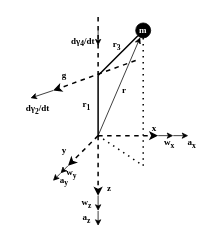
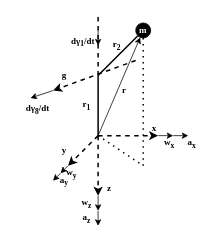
  <mxCell id="0" />
  <mxCell id="1" parent="0" />
  <mxCell id="2" value="" style="endArrow=classic;html=1;rounded=0;dashed=1;strokeWidth=2;" edge="1" parent="1"><mxGeometry width="50" height="50" relative="1" as="geometry"><mxPoint x="130" y="180" as="sourcePoint" /><mxPoint x="210" y="180" as="targetPoint" /></mxGeometry></mxCell>
  <mxCell id="3" value="" style="endArrow=classic;html=1;rounded=0;dashed=1;strokeWidth=2;" edge="1" parent="1"><mxGeometry width="50" height="50" relative="1" as="geometry"><mxPoint x="130" y="180" as="sourcePoint" /><mxPoint x="130" y="260" as="targetPoint" /></mxGeometry></mxCell>
  <mxCell id="4" value="" style="endArrow=classic;html=1;rounded=0;dashed=1;strokeWidth=2;" edge="1" parent="1"><mxGeometry width="50" height="50" relative="1" as="geometry"><mxPoint x="130" y="180" as="sourcePoint" /><mxPoint x="90" y="220" as="targetPoint" /></mxGeometry></mxCell>
  <mxCell id="5" value="" style="endArrow=none;html=1;rounded=0;strokeWidth=2;" edge="1" parent="1"><mxGeometry width="50" height="50" relative="1" as="geometry"><mxPoint x="130" y="180" as="sourcePoint" /><mxPoint x="130" y="100" as="targetPoint" /></mxGeometry></mxCell>
  <mxCell id="6" value="" style="endArrow=none;html=1;rounded=0;strokeWidth=2;startArrow=none;" edge="1" parent="1" source="7"><mxGeometry width="50" height="50" relative="1" as="geometry"><mxPoint x="130" y="100" as="sourcePoint" /><mxPoint x="190" y="40" as="targetPoint" /></mxGeometry></mxCell>
  <mxCell id="7" value="" style="ellipse;whiteSpace=wrap;html=1;aspect=fixed;fillColor=#000000;" vertex="1" parent="1"><mxGeometry x="180" y="30" width="20" height="20" as="geometry" /></mxCell>
  <mxCell id="8" value="" style="endArrow=none;html=1;rounded=0;strokeWidth=2;" edge="1" parent="1" target="7"><mxGeometry width="50" height="50" relative="1" as="geometry"><mxPoint x="130" y="100" as="sourcePoint" /><mxPoint x="190" y="40" as="targetPoint" /></mxGeometry></mxCell>
  <mxCell id="9" value="" style="endArrow=classic;html=1;rounded=0;dashed=1;strokeWidth=2;" edge="1" parent="1"><mxGeometry width="50" height="50" relative="1" as="geometry"><mxPoint x="180" y="80" as="sourcePoint" /><mxPoint x="70" y="120" as="targetPoint" /></mxGeometry></mxCell>
  <mxCell id="10" value="" style="endArrow=none;dashed=1;html=1;rounded=0;strokeWidth=2;" edge="1" parent="1"><mxGeometry width="50" height="50" relative="1" as="geometry"><mxPoint x="130" y="100" as="sourcePoint" /><mxPoint x="130" y="20" as="targetPoint" /></mxGeometry></mxCell>
  <mxCell id="11" value="" style="endArrow=classic;html=1;rounded=0;strokeWidth=1;" edge="1" parent="1"><mxGeometry width="50" height="50" relative="1" as="geometry"><mxPoint x="210" y="180" as="sourcePoint" /><mxPoint x="230" y="180" as="targetPoint" /></mxGeometry></mxCell>
  <mxCell id="12" value="" style="endArrow=none;dashed=1;html=1;dashPattern=1 3;strokeWidth=2;rounded=0;" edge="1" parent="1" source="7"><mxGeometry width="50" height="50" relative="1" as="geometry"><mxPoint x="180" y="160" as="sourcePoint" /><mxPoint x="190" y="220" as="targetPoint" /></mxGeometry></mxCell>
  <mxCell id="13" value="" style="endArrow=none;dashed=1;html=1;dashPattern=1 3;strokeWidth=2;rounded=0;" edge="1" parent="1"><mxGeometry width="50" height="50" relative="1" as="geometry"><mxPoint x="130" y="180" as="sourcePoint" /><mxPoint x="190" y="220" as="targetPoint" /></mxGeometry></mxCell>
  <mxCell id="14" value="" style="endArrow=classic;html=1;rounded=0;strokeWidth=1;" edge="1" parent="1" target="7"><mxGeometry width="50" height="50" relative="1" as="geometry"><mxPoint x="130" y="180" as="sourcePoint" /><mxPoint x="210" y="130" as="targetPoint" /></mxGeometry></mxCell>
  <mxCell id="15" value="" style="endArrow=classic;html=1;rounded=0;strokeWidth=1;" edge="1" parent="1"><mxGeometry width="50" height="50" relative="1" as="geometry"><mxPoint x="230" y="180" as="sourcePoint" /><mxPoint x="250" y="180" as="targetPoint" /></mxGeometry></mxCell>
  <mxCell id="16" value="" style="endArrow=classic;html=1;rounded=0;strokeWidth=1;" edge="1" parent="1"><mxGeometry width="50" height="50" relative="1" as="geometry"><mxPoint x="130" y="260" as="sourcePoint" /><mxPoint x="130" y="280" as="targetPoint" /></mxGeometry></mxCell>
  <mxCell id="17" value="" style="endArrow=classic;html=1;rounded=0;strokeWidth=1;" edge="1" parent="1"><mxGeometry width="50" height="50" relative="1" as="geometry"><mxPoint x="130" y="280" as="sourcePoint" /><mxPoint x="130" y="300" as="targetPoint" /></mxGeometry></mxCell>
  <mxCell id="18" value="" style="endArrow=classic;html=1;rounded=0;strokeWidth=1;" edge="1" parent="1"><mxGeometry width="50" height="50" relative="1" as="geometry"><mxPoint x="90" y="220" as="sourcePoint" /><mxPoint x="80" y="230" as="targetPoint" /></mxGeometry></mxCell>
  <mxCell id="19" value="" style="endArrow=classic;html=1;rounded=0;strokeWidth=1;" edge="1" parent="1"><mxGeometry width="50" height="50" relative="1" as="geometry"><mxPoint x="80" y="230" as="sourcePoint" /><mxPoint x="70" y="240" as="targetPoint" /></mxGeometry></mxCell>
  <mxCell id="20" value="" style="endArrow=classic;html=1;rounded=0;strokeWidth=1;" edge="1" parent="1"><mxGeometry width="50" height="50" relative="1" as="geometry"><mxPoint x="130" y="39.8" as="sourcePoint" /><mxPoint x="130" y="60" as="targetPoint" /></mxGeometry></mxCell>
  <mxCell id="21" value="&lt;b&gt;x&lt;/b&gt;" style="text;html=1;strokeColor=none;fillColor=none;align=center;verticalAlign=middle;whiteSpace=wrap;rounded=0;fontFamily=Times New Roman;" vertex="1" parent="1"><mxGeometry x="200" y="160" width="10" height="20" as="geometry" /></mxCell>
  <mxCell id="22" value="y" style="text;html=1;strokeColor=none;fillColor=none;align=center;verticalAlign=middle;whiteSpace=wrap;rounded=0;fontFamily=Times New Roman;fontStyle=1" vertex="1" parent="1"><mxGeometry x="80" y="190" width="10" height="20" as="geometry" /></mxCell>
  <mxCell id="23" value="&lt;b&gt;z&lt;/b&gt;" style="text;html=1;strokeColor=none;fillColor=none;align=center;verticalAlign=middle;whiteSpace=wrap;rounded=0;fontFamily=Times New Roman;" vertex="1" parent="1"><mxGeometry x="140" y="240" width="10" height="20" as="geometry" /></mxCell>
  <mxCell id="24" value="&lt;b&gt;w&lt;sub&gt;x&lt;/sub&gt;&lt;/b&gt;" style="text;html=1;strokeColor=none;fillColor=none;align=center;verticalAlign=middle;whiteSpace=wrap;rounded=0;fontFamily=Times New Roman;" vertex="1" parent="1"><mxGeometry x="220" y="180" width="10" height="20" as="geometry" /></mxCell>
  <mxCell id="25" value="&lt;b&gt;a&lt;sub&gt;x&lt;/sub&gt;&lt;/b&gt;" style="text;html=1;strokeColor=none;fillColor=none;align=center;verticalAlign=middle;whiteSpace=wrap;rounded=0;fontFamily=Times New Roman;" vertex="1" parent="1"><mxGeometry x="250" y="180" width="10" height="20" as="geometry" /></mxCell>
  <mxCell id="26" value="&lt;b&gt;w&lt;sub&gt;z&lt;/sub&gt;&lt;/b&gt;" style="text;html=1;strokeColor=none;fillColor=none;align=center;verticalAlign=middle;whiteSpace=wrap;rounded=0;fontFamily=Times New Roman;" vertex="1" parent="1"><mxGeometry x="110" y="260" width="10" height="20" as="geometry" /></mxCell>
  <mxCell id="27" value="&lt;b&gt;a&lt;sub&gt;z&lt;/sub&gt;&lt;/b&gt;" style="text;html=1;strokeColor=none;fillColor=none;align=center;verticalAlign=middle;whiteSpace=wrap;rounded=0;fontFamily=Times New Roman;" vertex="1" parent="1"><mxGeometry x="110" y="280" width="10" height="20" as="geometry" /></mxCell>
  <mxCell id="28" value="&lt;b&gt;w&lt;sub&gt;y&lt;/sub&gt;&lt;/b&gt;" style="text;html=1;strokeColor=none;fillColor=none;align=center;verticalAlign=middle;whiteSpace=wrap;rounded=0;fontFamily=Times New Roman;" vertex="1" parent="1"><mxGeometry x="90" y="220" width="10" height="20" as="geometry" /></mxCell>
  <mxCell id="29" value="&lt;b&gt;a&lt;sub&gt;y&lt;/sub&gt;&lt;/b&gt;" style="text;html=1;strokeColor=none;fillColor=none;align=center;verticalAlign=middle;whiteSpace=wrap;rounded=0;fontFamily=Times New Roman;" vertex="1" parent="1"><mxGeometry x="80" y="230" width="10" height="20" as="geometry" /></mxCell>
  <mxCell id="30" value="g" style="text;html=1;strokeColor=none;fillColor=none;align=center;verticalAlign=middle;whiteSpace=wrap;rounded=0;fontFamily=Times New Roman;fontStyle=1" vertex="1" parent="1"><mxGeometry x="80" y="90" width="10" height="20" as="geometry" /></mxCell>
- <mxCell id="31" value=" &lt;span class=&quot;polytonic&quot;&gt;&lt;b&gt;dγ&lt;sub&gt;4&lt;/sub&gt;/dt&lt;/b&gt;&lt;/span&gt;" style="text;html=1;strokeColor=none;fillColor=none;align=center;verticalAlign=middle;whiteSpace=wrap;rounded=0;fontFamily=Times New Roman;" vertex="1" parent="1"><mxGeometry x="80" y="40" width="60" height="30" as="geometry" /></mxCell>
+ <mxCell id="31" value=" &lt;span class=&quot;polytonic&quot;&gt;&lt;b&gt;dγ&lt;sub&gt;1&lt;/sub&gt;/dt&lt;/b&gt;&lt;/span&gt;" style="text;html=1;strokeColor=none;fillColor=none;align=center;verticalAlign=middle;whiteSpace=wrap;rounded=0;fontFamily=Times New Roman;" vertex="1" parent="1"><mxGeometry x="80" y="40" width="60" height="30" as="geometry" /></mxCell>
  <mxCell id="32" value="" style="endArrow=classic;html=1;rounded=0;strokeWidth=1;" edge="1" parent="1"><mxGeometry width="50" height="50" relative="1" as="geometry"><mxPoint x="70" y="120" as="sourcePoint" /><mxPoint x="40" y="130" as="targetPoint" /></mxGeometry></mxCell>
- <mxCell id="33" value=" &lt;span class=&quot;polytonic&quot;&gt;&lt;b&gt;dγ&lt;sub&gt;2&lt;/sub&gt;/dt&lt;/b&gt;&lt;/span&gt;" style="text;html=1;strokeColor=none;fillColor=none;align=center;verticalAlign=middle;whiteSpace=wrap;rounded=0;fontFamily=Times New Roman;" vertex="1" parent="1"><mxGeometry x="20" y="130" width="60" height="30" as="geometry" /></mxCell>
- <mxCell id="34" value="r&lt;sub&gt;3&lt;/sub&gt;" style="text;html=1;strokeColor=none;fillColor=none;align=center;verticalAlign=middle;whiteSpace=wrap;rounded=0;fontFamily=Times New Roman;fontStyle=1" vertex="1" parent="1"><mxGeometry x="150" y="50" width="10" height="20" as="geometry" /></mxCell>
+ <mxCell id="33" value=" &lt;span class=&quot;polytonic&quot;&gt;&lt;b&gt;dγ&lt;sub&gt;8&lt;/sub&gt;/dt&lt;/b&gt;&lt;/span&gt;" style="text;html=1;strokeColor=none;fillColor=none;align=center;verticalAlign=middle;whiteSpace=wrap;rounded=0;fontFamily=Times New Roman;" vertex="1" parent="1"><mxGeometry x="20" y="130" width="60" height="30" as="geometry" /></mxCell>
+ <mxCell id="34" value="r&lt;sub&gt;2&lt;/sub&gt;" style="text;html=1;strokeColor=none;fillColor=none;align=center;verticalAlign=middle;whiteSpace=wrap;rounded=0;fontFamily=Times New Roman;fontStyle=1" vertex="1" parent="1"><mxGeometry x="150" y="50" width="10" height="20" as="geometry" /></mxCell>
  <mxCell id="35" value="r&lt;sub&gt;1&lt;/sub&gt;" style="text;html=1;strokeColor=none;fillColor=none;align=center;verticalAlign=middle;whiteSpace=wrap;rounded=0;fontFamily=Times New Roman;fontStyle=1" vertex="1" parent="1"><mxGeometry x="110" y="130" width="10" height="20" as="geometry" /></mxCell>
  <mxCell id="36" value="r" style="text;html=1;strokeColor=none;fillColor=none;align=center;verticalAlign=middle;whiteSpace=wrap;rounded=0;fontFamily=Times New Roman;fontStyle=1" vertex="1" parent="1"><mxGeometry x="160" y="110" width="10" height="20" as="geometry" /></mxCell>
  <mxCell id="37" value="m" style="text;html=1;strokeColor=none;fillColor=none;align=center;verticalAlign=middle;whiteSpace=wrap;rounded=0;fontFamily=Times New Roman;fontStyle=1;fontColor=#FCFCFC;" vertex="1" parent="1"><mxGeometry x="185" y="30" width="10" height="20" as="geometry" /></mxCell>
